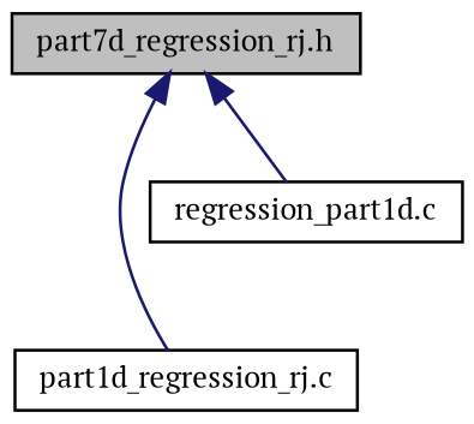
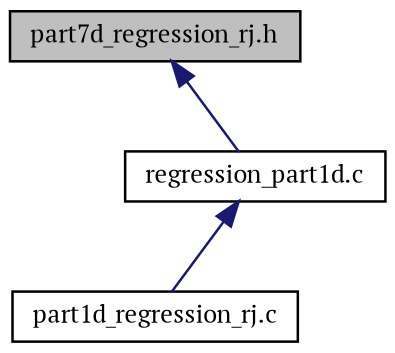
  digraph {
    fontname="PT Serif"
    node [color=black fillcolor=white fontname="PT Serif" fontsize=10 shape=record style=filled]
    edge [color=midnightblue dir=back fontname="PT Serif" fontsize=10 labelfontname="FreeSans.ttf" labelfontsize=10 style=solid]
    n1 [fillcolor=grey75 fontcolor=black height=0.2 label="part7d_regression_rj.h" width=0.4]
    n2 [height=0.2 label="part1d_regression_rj.c" width=0.4]
    n3 [height=0.2 label="regression_part1d.c" width=0.4]
-   n1 -> n2
+   n3 -> n2
    n1 -> n3
  }
